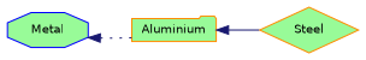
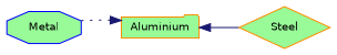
  digraph {
    rankdir=LR
    node [color=darkorange fillcolor=palegreen fontname=Helvetica fontsize=10 style=filled]
    edge [color=midnightblue dir=back fontname=Helvetica fontsize=10 labelfontname=Helvetica labelfontsize=10]
    n1 [color=blue height=0.2 label=Metal shape=octagon width=0.4]
    n2 [height=0.2 label=Aluminium shape=folder width=0.4]
    n3 [height=0.2 label=Steel shape=diamond width=0.4]
-   n1 -> n2 [style=dotted]
+   n2 -> n1 [style=dotted]
    n2 -> n3 [style=solid]
  }
